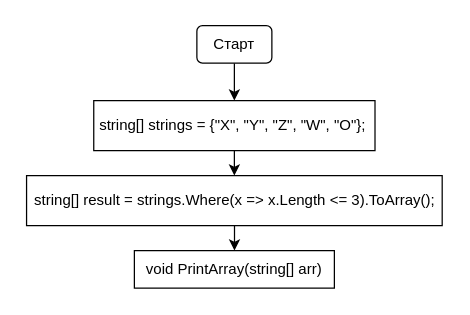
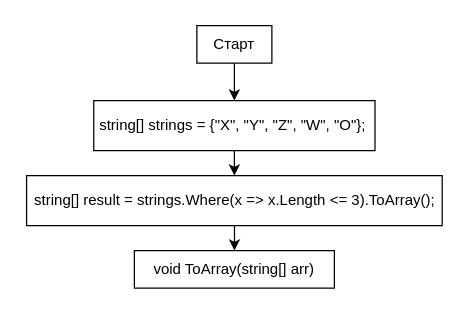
  <mxCell id="0" />
  <mxCell id="1" parent="0" />
  <mxCell id="2" value="" style="edgeStyle=orthogonalEdgeStyle;rounded=0;orthogonalLoop=1;jettySize=auto;html=1;" edge="1" parent="1" source="3" target="5"><mxGeometry relative="1" as="geometry" /></mxCell>
- <mxCell id="3" value="Старт" style="rounded=1;whiteSpace=wrap;html=1;" vertex="1" parent="1"><mxGeometry x="157" y="20" width="60" height="30" as="geometry" /></mxCell>
+ <mxCell id="3" value="Старт" style="whiteSpace=wrap;html=1;rounded=0;" vertex="1" parent="1"><mxGeometry x="157" y="20" width="60" height="30" as="geometry" /></mxCell>
  <mxCell id="4" value="" style="edgeStyle=orthogonalEdgeStyle;rounded=0;orthogonalLoop=1;jettySize=auto;html=1;" edge="1" parent="1" source="5" target="7"><mxGeometry relative="1" as="geometry" /></mxCell>
  <mxCell id="5" value="string[] strings = {&quot;X&quot;, &quot;Y&quot;, &quot;Z&quot;, &quot;W&quot;, &quot;O&quot;};&amp;nbsp;" style="rounded=0;whiteSpace=wrap;html=1;" vertex="1" parent="1"><mxGeometry x="74.5" y="80" width="225" height="40" as="geometry" /></mxCell>
  <mxCell id="6" value="" style="edgeStyle=orthogonalEdgeStyle;rounded=0;orthogonalLoop=1;jettySize=auto;html=1;" edge="1" parent="1" source="7" target="8"><mxGeometry relative="1" as="geometry" /></mxCell>
  <mxCell id="7" value="string[] result = strings.Where(x =&amp;gt; x.Length &amp;lt;= 3).ToArray();" style="rounded=0;whiteSpace=wrap;html=1;" vertex="1" parent="1"><mxGeometry x="20.75" y="140" width="332.5" height="40" as="geometry" /></mxCell>
- <mxCell id="8" value="void PrintArray(string[] arr)" style="rounded=0;whiteSpace=wrap;html=1;" vertex="1" parent="1"><mxGeometry x="107" y="200" width="160" height="30" as="geometry" /></mxCell>
+ <mxCell id="8" value="void ToArray(string[] arr)" style="rounded=0;whiteSpace=wrap;html=1;" vertex="1" parent="1"><mxGeometry x="107" y="200" width="160" height="30" as="geometry" /></mxCell>
